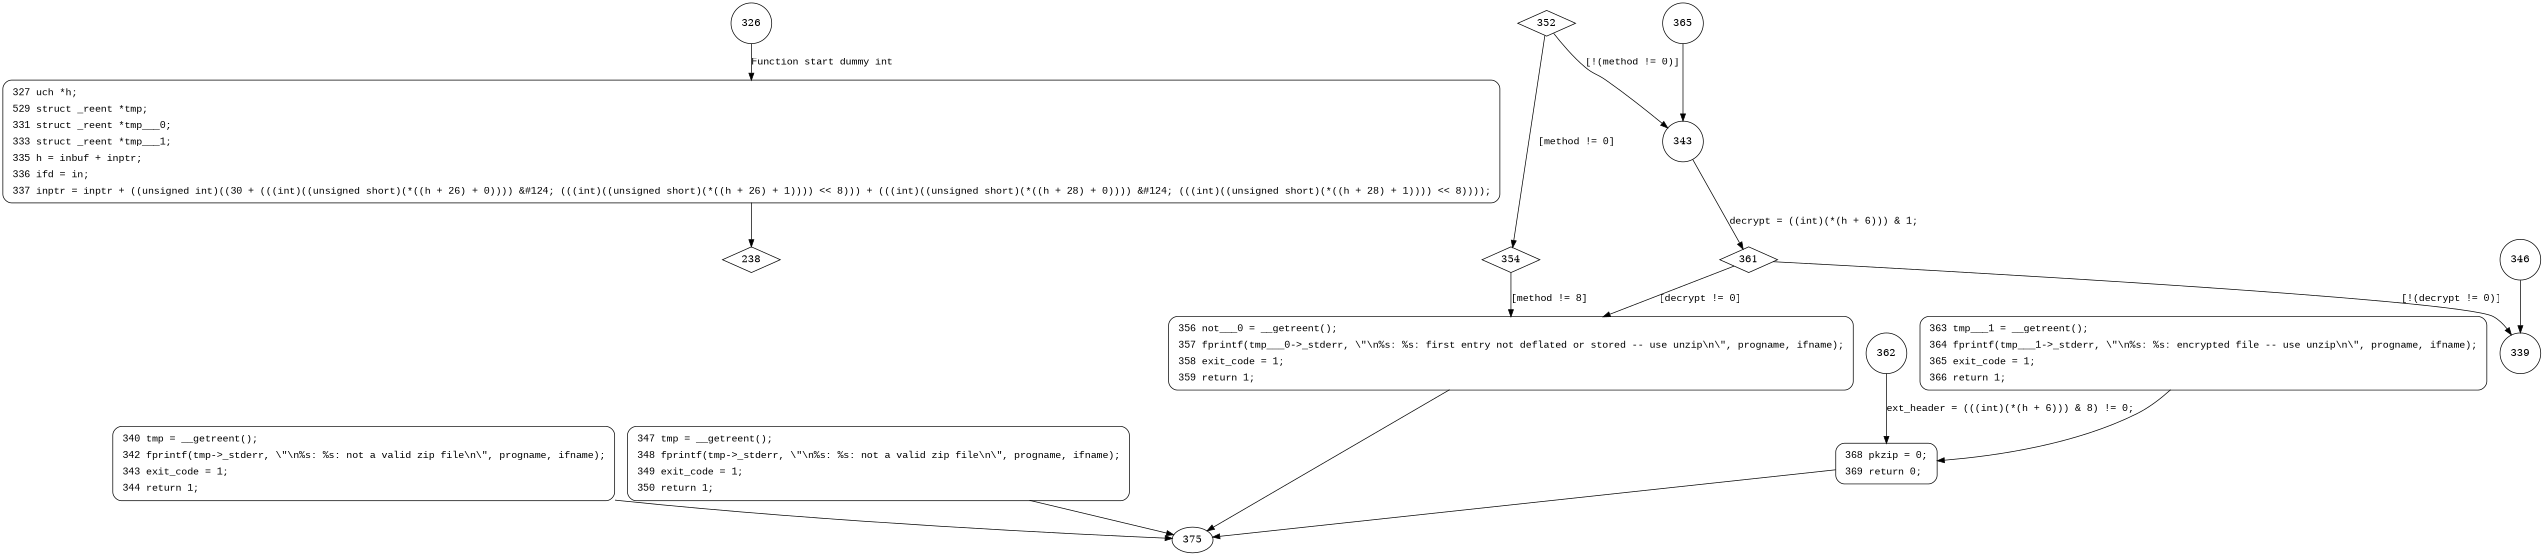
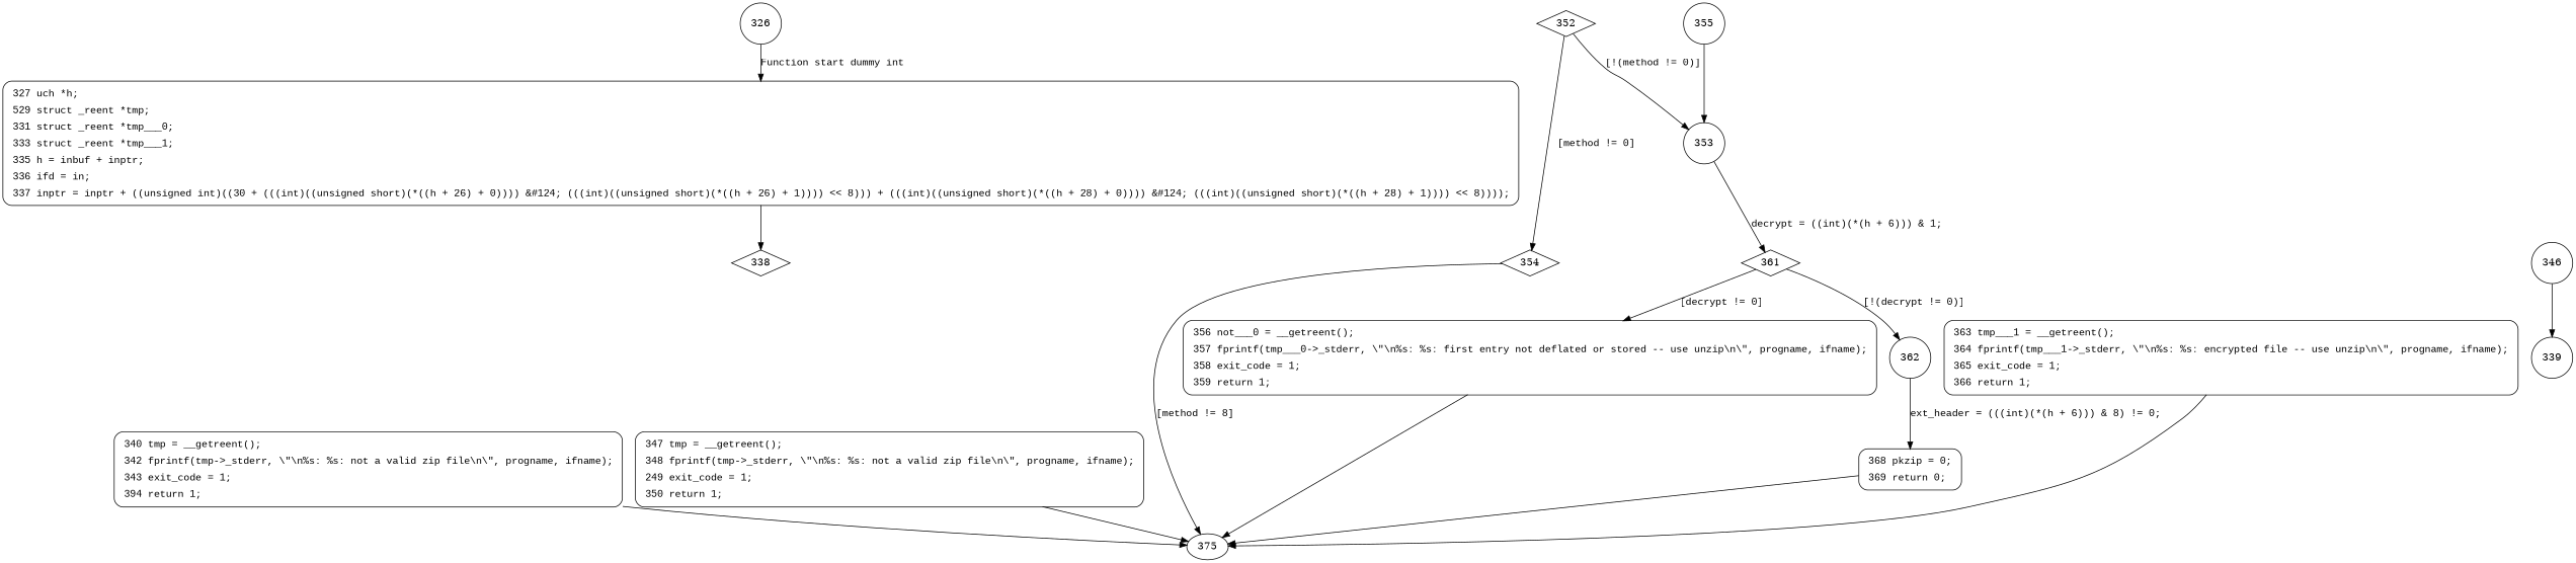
  digraph {
    node [shape=Mrecord]
    edge [fontname="Courier New"]
    n1 [fillcolor=white fontname="Courier New" label=<<table border="0" cellborder="0" cellpadding="3" bgcolor="white"><tr><td align="right">327</td><td align="left">uch *h;</td></tr><tr><td align="right">529</td><td align="left">struct _reent *tmp;</td></tr><tr><td align="right">331</td><td align="left">struct _reent *tmp___0;</td></tr><tr><td align="right">333</td><td align="left">struct _reent *tmp___1;</td></tr><tr><td align="right">335</td><td align="left">h = inbuf + inptr;</td></tr><tr><td align="right">336</td><td align="left">ifd = in;</td></tr><tr><td align="right">337</td><td align="left">inptr = inptr + ((unsigned int)((30 + (((int)((unsigned short)(*((h + 26) + 0)))) &amp;#124; (((int)((unsigned short)(*((h + 26) + 1)))) &lt;&lt; 8))) + (((int)((unsigned short)(*((h + 28) + 0)))) &amp;#124; (((int)((unsigned short)(*((h + 28) + 1)))) &lt;&lt; 8))));</td></tr></table>> penwidth=1 style="filled,bold"]
    326 [shape=circle]
-   338 [shape=diamond label=238]
-   n4 [fillcolor=white fontname="Courier New" label=<<table border="0" cellborder="0" cellpadding="3" bgcolor="white"><tr><td align="right">340</td><td align="left">tmp = __getreent();</td></tr><tr><td align="right">342</td><td align="left">fprintf(tmp-&gt;_stderr, \"\n%s: %s: not a valid zip file\n\", progname, ifname);</td></tr><tr><td align="right">343</td><td align="left">exit_code = 1;</td></tr><tr><td align="right">344</td><td align="left">return 1;</td></tr></table>> penwidth=1 style="filled,bold"]
+   338 [shape=diamond]
+   n4 [fillcolor=white fontname="Courier New" label=<<table border="0" cellborder="0" cellpadding="3" bgcolor="white"><tr><td align="right">340</td><td align="left">tmp = __getreent();</td></tr><tr><td align="right">342</td><td align="left">fprintf(tmp-&gt;_stderr, \"\n%s: %s: not a valid zip file\n\", progname, ifname);</td></tr><tr><td align="right">343</td><td align="left">exit_code = 1;</td></tr><tr><td align="right">394</td><td align="left">return 1;</td></tr></table>> penwidth=1 style="filled,bold"]
    n5 [label=375 shape=""]
    346 [shape=circle]
    339 [shape=circle]
-   n8 [fillcolor=white fontname="Courier New" label=<<table border="0" cellborder="0" cellpadding="3" bgcolor="white"><tr><td align="right">347</td><td align="left">tmp = __getreent();</td></tr><tr><td align="right">348</td><td align="left">fprintf(tmp-&gt;_stderr, \"\n%s: %s: not a valid zip file\n\", progname, ifname);</td></tr><tr><td align="right">349</td><td align="left">exit_code = 1;</td></tr><tr><td align="right">350</td><td align="left">return 1;</td></tr></table>> penwidth=1 style="filled,bold"]
+   n8 [fillcolor=white fontname="Courier New" label=<<table border="0" cellborder="0" cellpadding="3" bgcolor="white"><tr><td align="right">347</td><td align="left">tmp = __getreent();</td></tr><tr><td align="right">348</td><td align="left">fprintf(tmp-&gt;_stderr, \"\n%s: %s: not a valid zip file\n\", progname, ifname);</td></tr><tr><td align="right">249</td><td align="left">exit_code = 1;</td></tr><tr><td align="right">350</td><td align="left">return 1;</td></tr></table>> penwidth=1 style="filled,bold"]
    352 [shape=diamond]
-   353 [shape=circle label=343]
+   353 [shape=circle]
    354 [shape=diamond]
    361 [shape=diamond]
    n13 [fillcolor=white fontname="Courier New" label=<<table border="0" cellborder="0" cellpadding="3" bgcolor="white"><tr><td align="right">356</td><td align="left">not___0 = __getreent();</td></tr><tr><td align="right">357</td><td align="left">fprintf(tmp___0-&gt;_stderr, \"\n%s: %s: first entry not deflated or stored -- use unzip\n\", progname, ifname);</td></tr><tr><td align="right">358</td><td align="left">exit_code = 1;</td></tr><tr><td align="right">359</td><td align="left">return 1;</td></tr></table>> penwidth=1 style="filled,bold"]
    362 [shape=circle]
-   355 [shape=circle label=365]
+   355 [shape=circle]
    n16 [fillcolor=white fontname="Courier New" label=<<table border="0" cellborder="0" cellpadding="3" bgcolor="white"><tr><td align="right">368</td><td align="left">pkzip = 0;</td></tr><tr><td align="right">369</td><td align="left">return 0;</td></tr></table>> penwidth=1 style="filled,bold"]
    n17 [fillcolor=white fontname="Courier New" label=<<table border="0" cellborder="0" cellpadding="3" bgcolor="white"><tr><td align="right">363</td><td align="left">tmp___1 = __getreent();</td></tr><tr><td align="right">364</td><td align="left">fprintf(tmp___1-&gt;_stderr, \"\n%s: %s: encrypted file -- use unzip\n\", progname, ifname);</td></tr><tr><td align="right">365</td><td align="left">exit_code = 1;</td></tr><tr><td align="right">366</td><td align="left">return 1;</td></tr></table>> penwidth=1 style="filled,bold"]
    n1 -> 338 [fontname=""]
    326 -> n1 [label="Function start dummy int"]
    n4 -> n5 [fontname=""]
    346 -> 339
    n8 -> n5 [fontname=""]
    352 -> 353 [label="[!(method != 0)]"]
    352 -> 354 [label="[method != 0]"]
    353 -> 361 [label="decrypt = ((int)(*(h + 6))) & 1;"]
-   354 -> n13 [label="[method != 8]"]
+   354 -> n5 [label="[method != 8]"]
    361 -> n13 [label="[decrypt != 0]"]
-   361 -> 339 [label="[!(decrypt != 0)]"]
+   361 -> 362 [label="[!(decrypt != 0)]"]
    n13 -> n5 [fontname=""]
    362 -> n16 [label="ext_header = (((int)(*(h + 6))) & 8) != 0;"]
    355 -> 353
    n16 -> n5 [fontname=""]
-   n17 -> n16 [fontname=""]
+   n17 -> n5 [fontname=""]
  }
